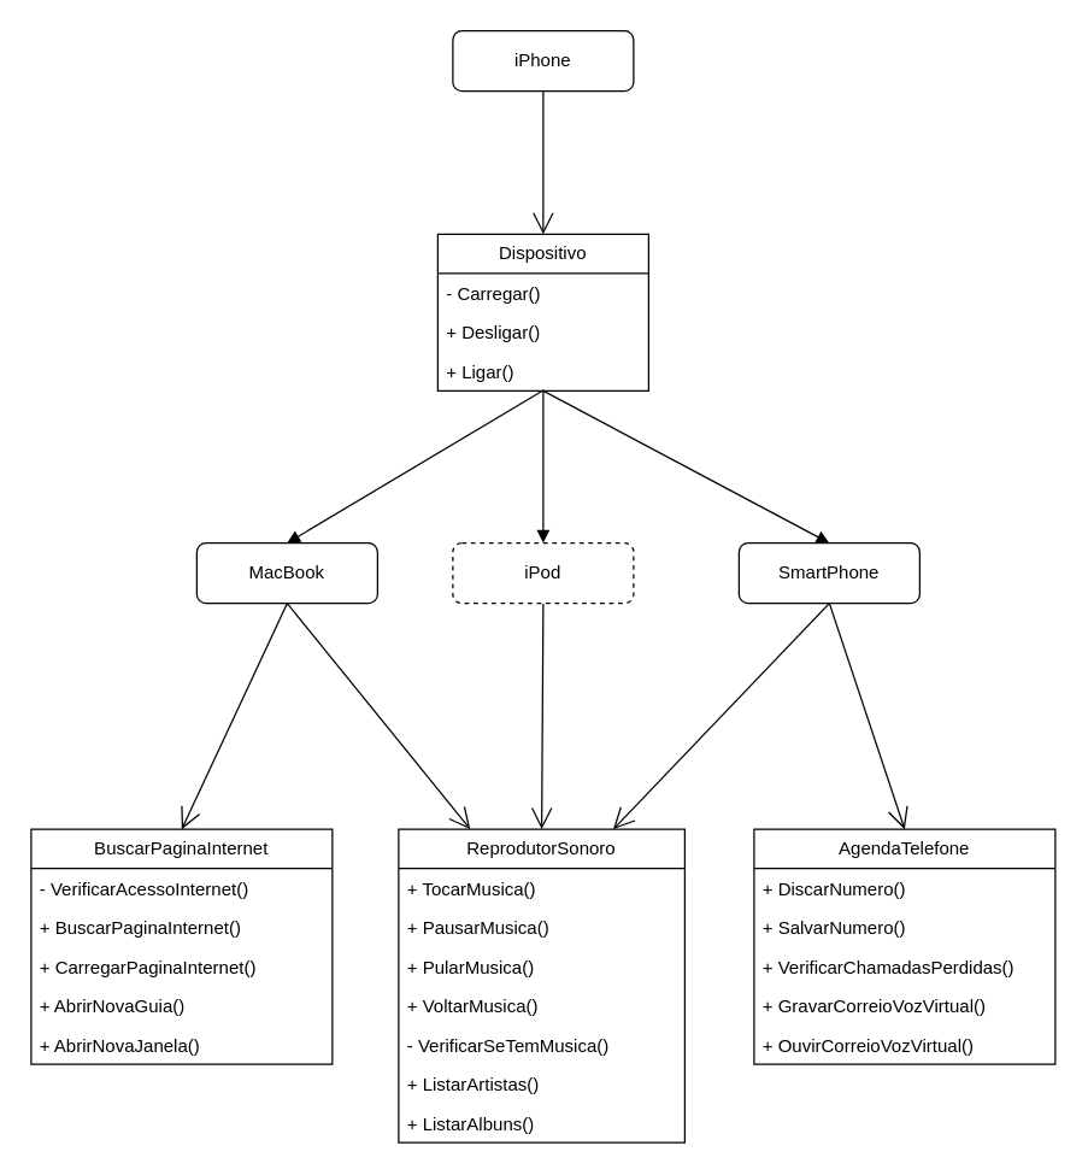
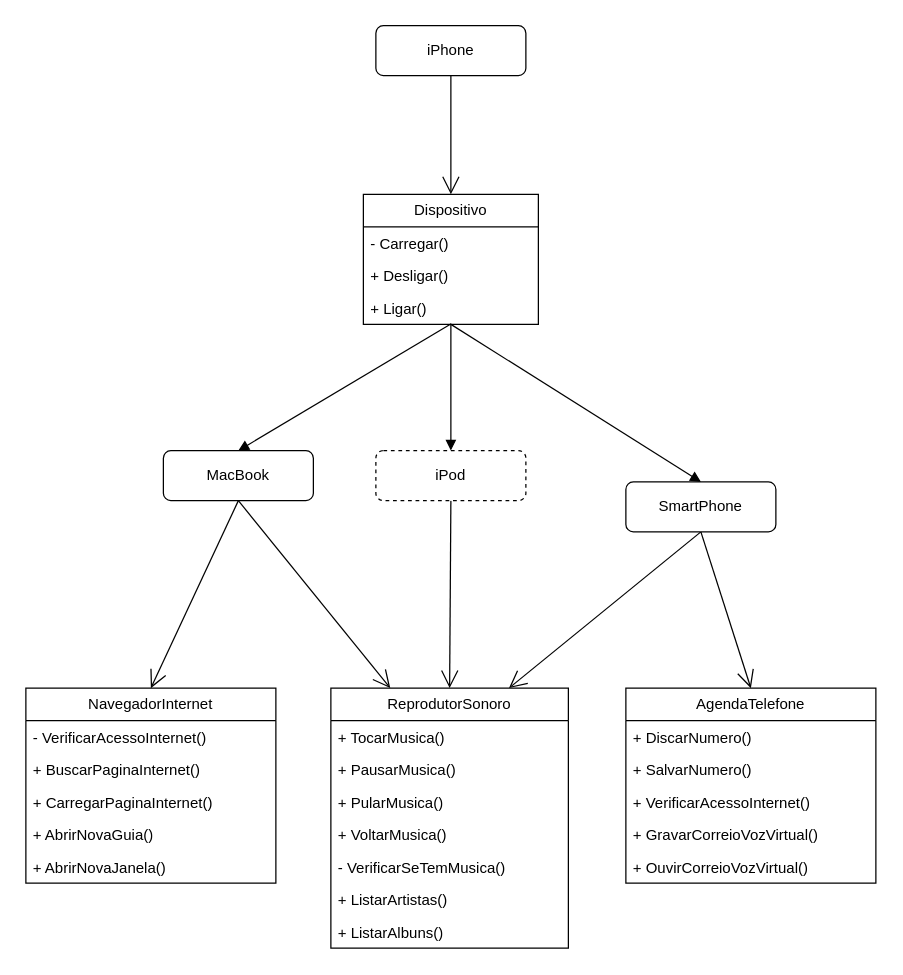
  <mxCell id="0" />
  <mxCell id="1" parent="0" />
  <mxCell id="2" value="iPhone" style="html=1;whiteSpace=wrap;rounded=1;" vertex="1" parent="1"><mxGeometry x="300" y="20" width="120" height="40" as="geometry" /></mxCell>
  <mxCell id="3" value="ReprodutorSonoro" style="swimlane;fontStyle=0;childLayout=stackLayout;horizontal=1;startSize=26;fillColor=none;horizontalStack=0;resizeParent=1;resizeParentMax=0;resizeLast=0;collapsible=1;marginBottom=0;whiteSpace=wrap;html=1;" vertex="1" parent="1"><mxGeometry x="264" y="550" width="190" height="208" as="geometry"><mxRectangle x="230" y="160" width="140" height="30" as="alternateBounds" /></mxGeometry></mxCell>
  <mxCell id="4" value="+ TocarMusica()" style="text;strokeColor=none;fillColor=none;align=left;verticalAlign=top;spacingLeft=4;spacingRight=4;overflow=hidden;rotatable=0;points=[[0,0.5],[1,0.5]];portConstraint=eastwest;whiteSpace=wrap;html=1;" vertex="1" parent="3"><mxGeometry y="26" width="190" height="26" as="geometry" /></mxCell>
  <mxCell id="5" value="+ PausarMusica()" style="text;strokeColor=none;fillColor=none;align=left;verticalAlign=top;spacingLeft=4;spacingRight=4;overflow=hidden;rotatable=0;points=[[0,0.5],[1,0.5]];portConstraint=eastwest;whiteSpace=wrap;html=1;" vertex="1" parent="3"><mxGeometry y="52" width="190" height="26" as="geometry" /></mxCell>
  <mxCell id="6" value="+ PularMusica()" style="text;strokeColor=none;fillColor=none;align=left;verticalAlign=top;spacingLeft=4;spacingRight=4;overflow=hidden;rotatable=0;points=[[0,0.5],[1,0.5]];portConstraint=eastwest;whiteSpace=wrap;html=1;" vertex="1" parent="3"><mxGeometry y="78" width="190" height="26" as="geometry" /></mxCell>
  <mxCell id="7" value="+ VoltarMusica()" style="text;strokeColor=none;fillColor=none;align=left;verticalAlign=top;spacingLeft=4;spacingRight=4;overflow=hidden;rotatable=0;points=[[0,0.5],[1,0.5]];portConstraint=eastwest;whiteSpace=wrap;html=1;" vertex="1" parent="3"><mxGeometry y="104" width="190" height="26" as="geometry" /></mxCell>
  <mxCell id="8" value="- VerificarSeTemMusica()" style="text;strokeColor=none;fillColor=none;align=left;verticalAlign=top;spacingLeft=4;spacingRight=4;overflow=hidden;rotatable=0;points=[[0,0.5],[1,0.5]];portConstraint=eastwest;whiteSpace=wrap;html=1;" vertex="1" parent="3"><mxGeometry y="130" width="190" height="26" as="geometry" /></mxCell>
  <mxCell id="9" value="+ ListarArtistas()" style="text;strokeColor=none;fillColor=none;align=left;verticalAlign=top;spacingLeft=4;spacingRight=4;overflow=hidden;rotatable=0;points=[[0,0.5],[1,0.5]];portConstraint=eastwest;whiteSpace=wrap;html=1;" vertex="1" parent="3"><mxGeometry y="156" width="190" height="26" as="geometry" /></mxCell>
  <mxCell id="10" value="+ ListarAlbuns()" style="text;strokeColor=none;fillColor=none;align=left;verticalAlign=top;spacingLeft=4;spacingRight=4;overflow=hidden;rotatable=0;points=[[0,0.5],[1,0.5]];portConstraint=eastwest;whiteSpace=wrap;html=1;" vertex="1" parent="3"><mxGeometry y="182" width="190" height="26" as="geometry" /></mxCell>
- <mxCell id="11" value="BuscarPaginaInternet" style="swimlane;fontStyle=0;childLayout=stackLayout;horizontal=1;startSize=26;fillColor=none;horizontalStack=0;resizeParent=1;resizeParentMax=0;resizeLast=0;collapsible=1;marginBottom=0;whiteSpace=wrap;html=1;" vertex="1" parent="1"><mxGeometry x="20" y="550" width="200" height="156" as="geometry" /></mxCell>
+ <mxCell id="11" value="NavegadorInternet" style="swimlane;fontStyle=0;childLayout=stackLayout;horizontal=1;startSize=26;fillColor=none;horizontalStack=0;resizeParent=1;resizeParentMax=0;resizeLast=0;collapsible=1;marginBottom=0;whiteSpace=wrap;html=1;" vertex="1" parent="1"><mxGeometry x="20" y="550" width="200" height="156" as="geometry" /></mxCell>
  <mxCell id="12" value="- VerificarAcessoInternet()" style="text;strokeColor=none;fillColor=none;align=left;verticalAlign=top;spacingLeft=4;spacingRight=4;overflow=hidden;rotatable=0;points=[[0,0.5],[1,0.5]];portConstraint=eastwest;whiteSpace=wrap;html=1;" vertex="1" parent="11"><mxGeometry y="26" width="200" height="26" as="geometry" /></mxCell>
  <mxCell id="13" value="+ BuscarPaginaInternet()" style="text;strokeColor=none;fillColor=none;align=left;verticalAlign=top;spacingLeft=4;spacingRight=4;overflow=hidden;rotatable=0;points=[[0,0.5],[1,0.5]];portConstraint=eastwest;whiteSpace=wrap;html=1;" vertex="1" parent="11"><mxGeometry y="52" width="200" height="26" as="geometry" /></mxCell>
  <mxCell id="14" value="+ CarregarPaginaInternet()" style="text;strokeColor=none;fillColor=none;align=left;verticalAlign=top;spacingLeft=4;spacingRight=4;overflow=hidden;rotatable=0;points=[[0,0.5],[1,0.5]];portConstraint=eastwest;whiteSpace=wrap;html=1;" vertex="1" parent="11"><mxGeometry y="78" width="200" height="26" as="geometry" /></mxCell>
  <mxCell id="15" value="+ AbrirNovaGuia()" style="text;strokeColor=none;fillColor=none;align=left;verticalAlign=top;spacingLeft=4;spacingRight=4;overflow=hidden;rotatable=0;points=[[0,0.5],[1,0.5]];portConstraint=eastwest;whiteSpace=wrap;html=1;" vertex="1" parent="11"><mxGeometry y="104" width="200" height="26" as="geometry" /></mxCell>
  <mxCell id="16" value="+ AbrirNovaJanela()" style="text;strokeColor=none;fillColor=none;align=left;verticalAlign=top;spacingLeft=4;spacingRight=4;overflow=hidden;rotatable=0;points=[[0,0.5],[1,0.5]];portConstraint=eastwest;whiteSpace=wrap;html=1;" vertex="1" parent="11"><mxGeometry y="130" width="200" height="26" as="geometry" /></mxCell>
  <mxCell id="17" value="AgendaTelefone" style="swimlane;fontStyle=0;childLayout=stackLayout;horizontal=1;startSize=26;fillColor=none;horizontalStack=0;resizeParent=1;resizeParentMax=0;resizeLast=0;collapsible=1;marginBottom=0;whiteSpace=wrap;html=1;" vertex="1" parent="1"><mxGeometry x="500" y="550" width="200" height="156" as="geometry" /></mxCell>
  <mxCell id="18" value="+ DiscarNumero()" style="text;strokeColor=none;fillColor=none;align=left;verticalAlign=top;spacingLeft=4;spacingRight=4;overflow=hidden;rotatable=0;points=[[0,0.5],[1,0.5]];portConstraint=eastwest;whiteSpace=wrap;html=1;" vertex="1" parent="17"><mxGeometry y="26" width="200" height="26" as="geometry" /></mxCell>
  <mxCell id="19" value="+ SalvarNumero()" style="text;strokeColor=none;fillColor=none;align=left;verticalAlign=top;spacingLeft=4;spacingRight=4;overflow=hidden;rotatable=0;points=[[0,0.5],[1,0.5]];portConstraint=eastwest;whiteSpace=wrap;html=1;" vertex="1" parent="17"><mxGeometry y="52" width="200" height="26" as="geometry" /></mxCell>
- <mxCell id="20" value="+ VerificarChamadasPerdidas()" style="text;strokeColor=none;fillColor=none;align=left;verticalAlign=top;spacingLeft=4;spacingRight=4;overflow=hidden;rotatable=0;points=[[0,0.5],[1,0.5]];portConstraint=eastwest;whiteSpace=wrap;html=1;" vertex="1" parent="17"><mxGeometry y="78" width="200" height="26" as="geometry" /></mxCell>
+ <mxCell id="20" value="+ VerificarAcessoInternet()" style="text;strokeColor=none;fillColor=none;align=left;verticalAlign=top;spacingLeft=4;spacingRight=4;overflow=hidden;rotatable=0;points=[[0,0.5],[1,0.5]];portConstraint=eastwest;whiteSpace=wrap;html=1;" vertex="1" parent="17"><mxGeometry y="78" width="200" height="26" as="geometry" /></mxCell>
  <mxCell id="21" value="+ GravarCorreioVozVirtual()" style="text;strokeColor=none;fillColor=none;align=left;verticalAlign=top;spacingLeft=4;spacingRight=4;overflow=hidden;rotatable=0;points=[[0,0.5],[1,0.5]];portConstraint=eastwest;whiteSpace=wrap;html=1;" vertex="1" parent="17"><mxGeometry y="104" width="200" height="26" as="geometry" /></mxCell>
  <mxCell id="22" value="+ OuvirCorreioVozVirtual()" style="text;strokeColor=none;fillColor=none;align=left;verticalAlign=top;spacingLeft=4;spacingRight=4;overflow=hidden;rotatable=0;points=[[0,0.5],[1,0.5]];portConstraint=eastwest;whiteSpace=wrap;html=1;" vertex="1" parent="17"><mxGeometry y="130" width="200" height="26" as="geometry" /></mxCell>
  <mxCell id="23" value="" style="endArrow=open;endFill=1;endSize=12;html=1;rounded=0;exitX=0.5;exitY=1;exitDx=0;exitDy=0;entryX=0.5;entryY=0;entryDx=0;entryDy=0;" edge="1" parent="1" source="33" target="3"><mxGeometry width="160" relative="1" as="geometry"><mxPoint x="358.88" y="362.286" as="sourcePoint" /><mxPoint x="520" y="510" as="targetPoint" /></mxGeometry></mxCell>
  <mxCell id="24" value="" style="endArrow=open;endFill=1;endSize=12;html=1;rounded=0;exitX=0.5;exitY=1;exitDx=0;exitDy=0;entryX=0.75;entryY=0;entryDx=0;entryDy=0;" edge="1" parent="1" source="34" target="3"><mxGeometry width="160" relative="1" as="geometry"><mxPoint x="524.28" y="467.17" as="sourcePoint" /><mxPoint x="359" y="550" as="targetPoint" /></mxGeometry></mxCell>
  <mxCell id="25" value="" style="endArrow=open;endFill=1;endSize=12;html=1;rounded=0;entryX=0.5;entryY=0;entryDx=0;entryDy=0;exitX=0.5;exitY=1;exitDx=0;exitDy=0;" edge="1" parent="1" source="34" target="17"><mxGeometry width="160" relative="1" as="geometry"><mxPoint x="522.88" y="468.548" as="sourcePoint" /><mxPoint x="454" y="641" as="targetPoint" /></mxGeometry></mxCell>
  <mxCell id="26" value="" style="endArrow=open;endFill=1;endSize=12;html=1;rounded=0;entryX=0.25;entryY=0;entryDx=0;entryDy=0;exitX=0.5;exitY=1;exitDx=0;exitDy=0;" edge="1" parent="1" source="32" target="3"><mxGeometry width="160" relative="1" as="geometry"><mxPoint x="191" y="300" as="sourcePoint" /><mxPoint x="219.31" y="490" as="targetPoint" /></mxGeometry></mxCell>
  <mxCell id="27" value="" style="endArrow=open;endFill=1;endSize=12;html=1;rounded=0;entryX=0.5;entryY=0;entryDx=0;entryDy=0;exitX=0.5;exitY=1;exitDx=0;exitDy=0;" edge="1" parent="1" source="32" target="11"><mxGeometry width="160" relative="1" as="geometry"><mxPoint x="190.08" y="362.39" as="sourcePoint" /><mxPoint x="89.66" y="570" as="targetPoint" /></mxGeometry></mxCell>
  <mxCell id="28" value="Dispositivo" style="swimlane;fontStyle=0;childLayout=stackLayout;horizontal=1;startSize=26;fillColor=none;horizontalStack=0;resizeParent=1;resizeParentMax=0;resizeLast=0;collapsible=1;marginBottom=0;whiteSpace=wrap;html=1;" vertex="1" parent="1"><mxGeometry x="290" y="155" width="140" height="104" as="geometry" /></mxCell>
  <mxCell id="29" value="- Carregar()" style="text;strokeColor=none;fillColor=none;align=left;verticalAlign=top;spacingLeft=4;spacingRight=4;overflow=hidden;rotatable=0;points=[[0,0.5],[1,0.5]];portConstraint=eastwest;whiteSpace=wrap;html=1;" vertex="1" parent="28"><mxGeometry y="26" width="140" height="26" as="geometry" /></mxCell>
  <mxCell id="30" value="+ Desligar()" style="text;strokeColor=none;fillColor=none;align=left;verticalAlign=top;spacingLeft=4;spacingRight=4;overflow=hidden;rotatable=0;points=[[0,0.5],[1,0.5]];portConstraint=eastwest;whiteSpace=wrap;html=1;" vertex="1" parent="28"><mxGeometry y="52" width="140" height="26" as="geometry" /></mxCell>
  <mxCell id="31" value="+ Ligar()" style="text;strokeColor=none;fillColor=none;align=left;verticalAlign=top;spacingLeft=4;spacingRight=4;overflow=hidden;rotatable=0;points=[[0,0.5],[1,0.5]];portConstraint=eastwest;whiteSpace=wrap;html=1;" vertex="1" parent="28"><mxGeometry y="78" width="140" height="26" as="geometry" /></mxCell>
  <mxCell id="32" value="MacBook" style="html=1;whiteSpace=wrap;rounded=1;" vertex="1" parent="1"><mxGeometry x="130" y="360" width="120" height="40" as="geometry" /></mxCell>
  <mxCell id="33" value="iPod" style="html=1;whiteSpace=wrap;rounded=1;dashed=1;" vertex="1" parent="1"><mxGeometry x="300" y="360" width="120" height="40" as="geometry" /></mxCell>
- <mxCell id="34" value="SmartPhone" style="html=1;whiteSpace=wrap;rounded=1;" vertex="1" parent="1"><mxGeometry x="490" y="360" width="120" height="40" as="geometry" /></mxCell>
+ <mxCell id="34" value="SmartPhone" style="html=1;whiteSpace=wrap;rounded=1;" vertex="1" parent="1"><mxGeometry x="500" y="385" width="120" height="40" as="geometry" /></mxCell>
  <mxCell id="35" value="" style="html=1;verticalAlign=bottom;endArrow=block;curved=0;rounded=0;exitX=0.502;exitY=0.982;exitDx=0;exitDy=0;exitPerimeter=0;" edge="1" parent="1" source="31"><mxGeometry width="80" relative="1" as="geometry"><mxPoint x="360" y="255" as="sourcePoint" /><mxPoint x="190" y="360" as="targetPoint" /></mxGeometry></mxCell>
  <mxCell id="36" value="" style="html=1;verticalAlign=bottom;endArrow=block;curved=0;rounded=0;entryX=0.5;entryY=0;entryDx=0;entryDy=0;exitX=0.5;exitY=1;exitDx=0;exitDy=0;" edge="1" parent="1" source="28" target="33"><mxGeometry width="80" relative="1" as="geometry"><mxPoint x="359.58" y="279.766" as="sourcePoint" /><mxPoint x="200" y="370" as="targetPoint" /></mxGeometry></mxCell>
  <mxCell id="37" value="" style="html=1;verticalAlign=bottom;endArrow=block;curved=0;rounded=0;entryX=0.5;entryY=0;entryDx=0;entryDy=0;exitX=0.498;exitY=0.993;exitDx=0;exitDy=0;exitPerimeter=0;" edge="1" parent="1" source="31" target="34"><mxGeometry width="80" relative="1" as="geometry"><mxPoint x="360" y="255" as="sourcePoint" /><mxPoint x="370" y="370" as="targetPoint" /></mxGeometry></mxCell>
  <mxCell id="38" value="" style="endArrow=open;endFill=1;endSize=12;html=1;rounded=0;exitX=0.5;exitY=1;exitDx=0;exitDy=0;entryX=0.5;entryY=0;entryDx=0;entryDy=0;" edge="1" parent="1" source="2" target="28"><mxGeometry width="160" relative="1" as="geometry"><mxPoint x="250" y="40" as="sourcePoint" /><mxPoint x="410" y="40" as="targetPoint" /></mxGeometry></mxCell>
